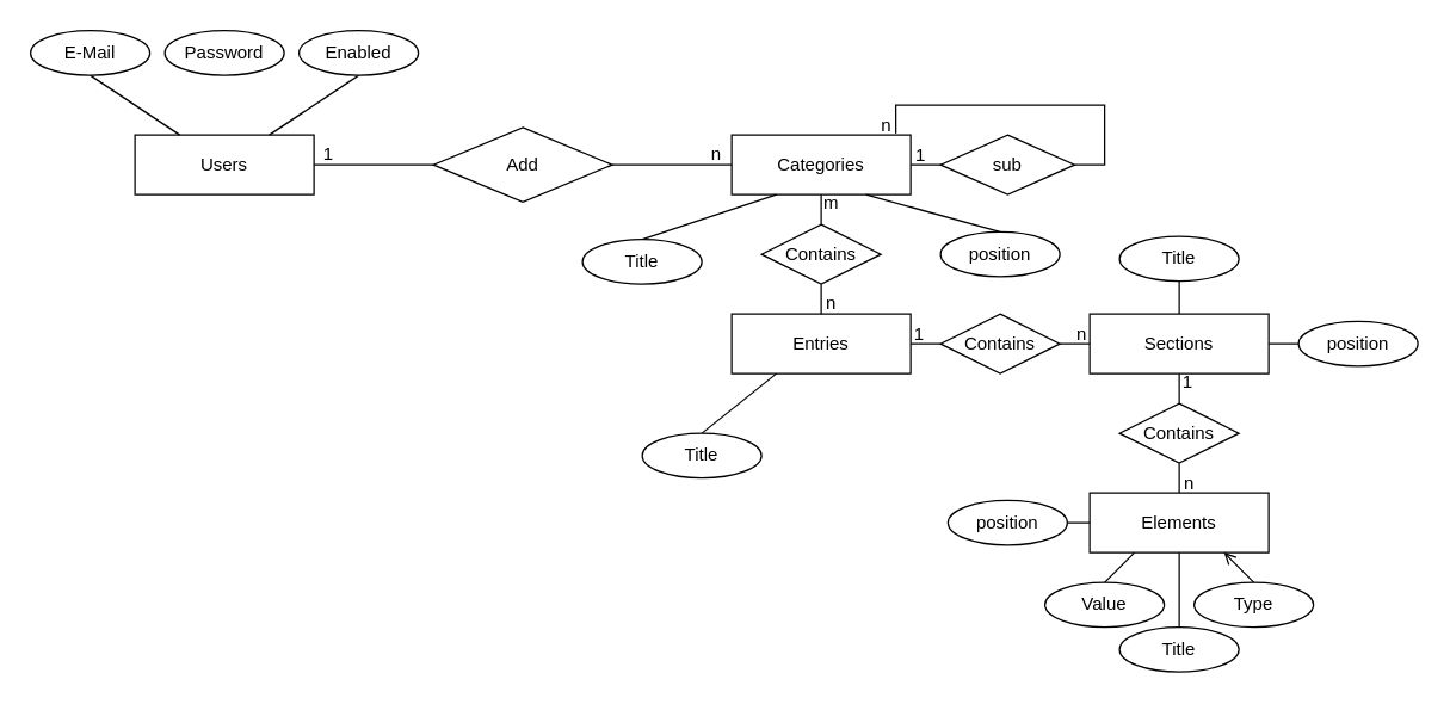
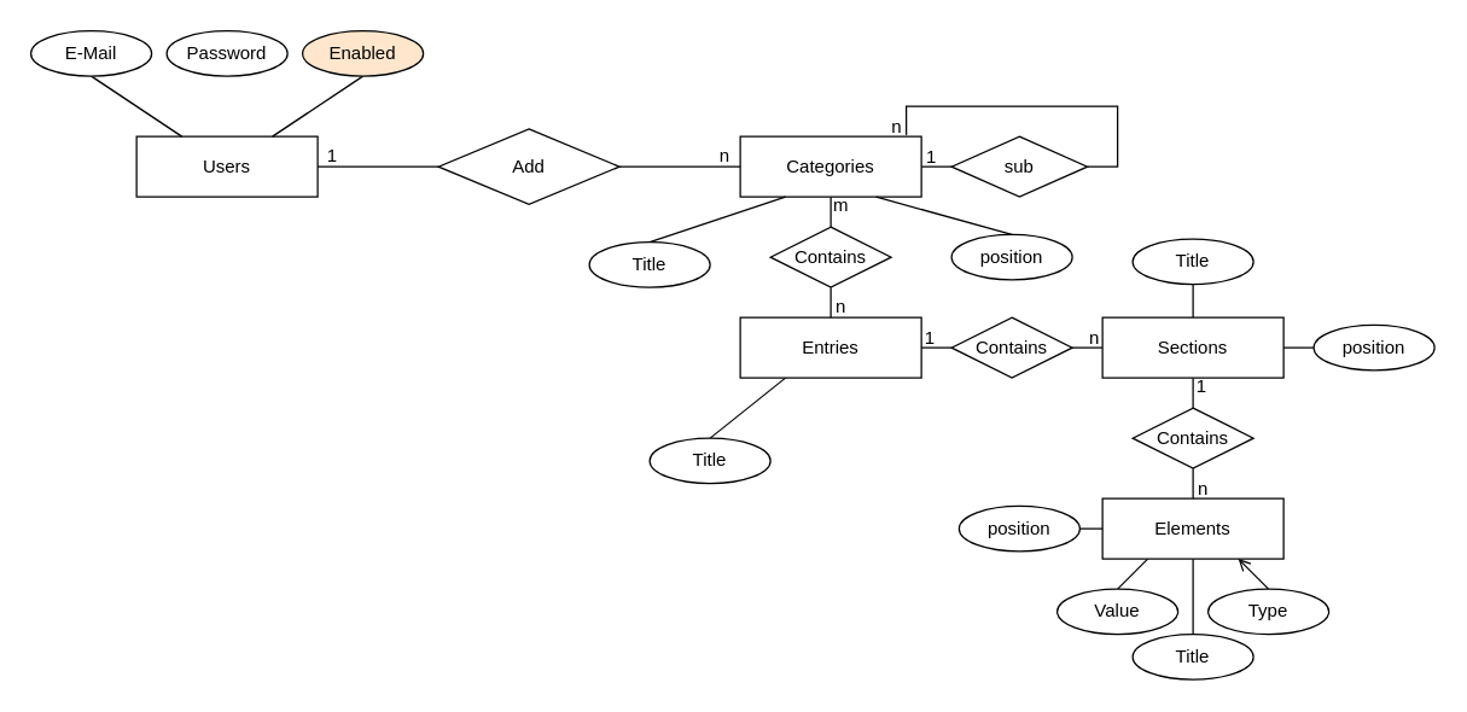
  <mxCell id="0" />
  <mxCell id="1" parent="0" />
  <mxCell id="2" style="edgeStyle=none;rounded=0;orthogonalLoop=1;jettySize=auto;html=1;exitX=1;exitY=0.5;exitDx=0;exitDy=0;entryX=0.111;entryY=0.5;entryDx=0;entryDy=0;entryPerimeter=0;endArrow=none;endFill=0;" parent="1" source="4" target="8" edge="1"><mxGeometry relative="1" as="geometry" /></mxCell>
  <mxCell id="3" style="edgeStyle=orthogonalEdgeStyle;rounded=0;orthogonalLoop=1;jettySize=auto;html=1;exitX=0.5;exitY=1;exitDx=0;exitDy=0;entryX=0.5;entryY=0;entryDx=0;entryDy=0;endArrow=none;endFill=0;" parent="1" source="4" target="24" edge="1"><mxGeometry relative="1" as="geometry" /></mxCell>
  <mxCell id="4" value="Categories" style="rounded=0;whiteSpace=wrap;html=1;labelBackgroundColor=none;" parent="1" vertex="1"><mxGeometry x="490" y="90" width="120" height="40" as="geometry" /></mxCell>
  <mxCell id="5" style="rounded=0;orthogonalLoop=1;jettySize=auto;html=1;exitX=0.5;exitY=0;exitDx=0;exitDy=0;entryX=0.25;entryY=1;entryDx=0;entryDy=0;endArrow=none;endFill=0;" parent="1" source="6" target="4" edge="1"><mxGeometry relative="1" as="geometry" /></mxCell>
  <mxCell id="6" value="Title" style="ellipse;whiteSpace=wrap;html=1;labelBackgroundColor=none;" parent="1" vertex="1"><mxGeometry x="390" y="160" width="80" height="30" as="geometry" /></mxCell>
  <mxCell id="7" style="edgeStyle=orthogonalEdgeStyle;rounded=0;orthogonalLoop=1;jettySize=auto;html=1;exitX=1;exitY=0.5;exitDx=0;exitDy=0;endArrow=none;endFill=0;entryX=0.917;entryY=-0.025;entryDx=0;entryDy=0;entryPerimeter=0;" parent="1" source="8" target="4" edge="1"><mxGeometry relative="1" as="geometry"><mxPoint x="650" y="70" as="targetPoint" /><Array as="points"><mxPoint x="740" y="110" /><mxPoint x="740" y="70" /><mxPoint x="600" y="70" /></Array></mxGeometry></mxCell>
  <mxCell id="8" value="sub" style="rhombus;whiteSpace=wrap;html=1;labelBackgroundColor=none;" parent="1" vertex="1"><mxGeometry x="630" y="90" width="90" height="40" as="geometry" /></mxCell>
  <mxCell id="9" value="Users" style="rounded=0;whiteSpace=wrap;html=1;labelBackgroundColor=none;" parent="1" vertex="1"><mxGeometry x="90" y="90" width="120" height="40" as="geometry" /></mxCell>
  <mxCell id="10" style="rounded=0;orthogonalLoop=1;jettySize=auto;html=1;exitX=0.5;exitY=1;exitDx=0;exitDy=0;entryX=0.25;entryY=0;entryDx=0;entryDy=0;endArrow=none;endFill=0;" parent="1" source="11" target="9" edge="1"><mxGeometry relative="1" as="geometry" /></mxCell>
  <mxCell id="11" value="E-Mail" style="ellipse;whiteSpace=wrap;html=1;labelBackgroundColor=none;" parent="1" vertex="1"><mxGeometry x="20" y="20" width="80" height="30" as="geometry" /></mxCell>
  <mxCell id="12" value="Password" style="ellipse;whiteSpace=wrap;html=1;labelBackgroundColor=none;" parent="1" vertex="1"><mxGeometry x="110" y="20" width="80" height="30" as="geometry" /></mxCell>
  <mxCell id="13" style="edgeStyle=none;rounded=0;orthogonalLoop=1;jettySize=auto;html=1;exitX=0.5;exitY=1;exitDx=0;exitDy=0;entryX=0.75;entryY=0;entryDx=0;entryDy=0;endArrow=none;endFill=0;" parent="1" source="14" target="9" edge="1"><mxGeometry relative="1" as="geometry" /></mxCell>
- <mxCell id="14" value="Enabled" style="ellipse;whiteSpace=wrap;html=1;labelBackgroundColor=none;" parent="1" vertex="1"><mxGeometry x="200" y="20" width="80" height="30" as="geometry" /></mxCell>
+ <mxCell id="14" value="Enabled" style="ellipse;whiteSpace=wrap;html=1;labelBackgroundColor=none;fillColor=#ffe6cc;" parent="1" vertex="1"><mxGeometry x="200" y="20" width="80" height="30" as="geometry" /></mxCell>
  <mxCell id="15" style="edgeStyle=none;rounded=0;orthogonalLoop=1;jettySize=auto;html=1;exitX=0;exitY=0.5;exitDx=0;exitDy=0;entryX=1;entryY=0.5;entryDx=0;entryDy=0;endArrow=none;endFill=0;" parent="1" source="17" target="9" edge="1"><mxGeometry relative="1" as="geometry" /></mxCell>
  <mxCell id="16" style="edgeStyle=none;rounded=0;orthogonalLoop=1;jettySize=auto;html=1;exitX=1;exitY=0.5;exitDx=0;exitDy=0;entryX=0;entryY=0.5;entryDx=0;entryDy=0;endArrow=none;endFill=0;" parent="1" source="17" target="4" edge="1"><mxGeometry relative="1" as="geometry" /></mxCell>
  <mxCell id="17" value="Add" style="rhombus;whiteSpace=wrap;html=1;labelBackgroundColor=none;" parent="1" vertex="1"><mxGeometry x="290" y="85" width="120" height="50" as="geometry" /></mxCell>
  <mxCell id="18" value="n" style="text;html=1;strokeColor=none;fillColor=none;align=center;verticalAlign=middle;whiteSpace=wrap;rounded=0;labelBackgroundColor=none;" parent="1" vertex="1"><mxGeometry x="450" y="88" width="60" height="30" as="geometry" /></mxCell>
  <mxCell id="19" value="1" style="text;html=1;strokeColor=none;fillColor=none;align=center;verticalAlign=middle;whiteSpace=wrap;rounded=0;labelBackgroundColor=none;" parent="1" vertex="1"><mxGeometry x="190" y="88" width="60" height="30" as="geometry" /></mxCell>
  <mxCell id="20" style="rounded=0;orthogonalLoop=1;jettySize=auto;html=1;exitX=0.25;exitY=1;exitDx=0;exitDy=0;endArrow=none;endFill=0;entryX=0.5;entryY=0;entryDx=0;entryDy=0;" parent="1" source="21" target="29" edge="1"><mxGeometry relative="1" as="geometry" /></mxCell>
  <mxCell id="21" value="Entries" style="rounded=0;whiteSpace=wrap;html=1;labelBackgroundColor=none;" parent="1" vertex="1"><mxGeometry x="490" y="210" width="120" height="40" as="geometry" /></mxCell>
  <mxCell id="22" style="edgeStyle=orthogonalEdgeStyle;rounded=0;orthogonalLoop=1;jettySize=auto;html=1;exitX=0.5;exitY=1;exitDx=0;exitDy=0;endArrow=none;endFill=0;" parent="1" source="24" target="24" edge="1"><mxGeometry relative="1" as="geometry" /></mxCell>
  <mxCell id="23" style="edgeStyle=orthogonalEdgeStyle;rounded=0;orthogonalLoop=1;jettySize=auto;html=1;exitX=0.5;exitY=1;exitDx=0;exitDy=0;entryX=0.5;entryY=0;entryDx=0;entryDy=0;endArrow=none;endFill=0;" parent="1" source="24" target="21" edge="1"><mxGeometry relative="1" as="geometry" /></mxCell>
  <mxCell id="24" value="Contains" style="rhombus;whiteSpace=wrap;html=1;labelBackgroundColor=none;" parent="1" vertex="1"><mxGeometry x="510" y="150" width="80" height="40" as="geometry" /></mxCell>
  <mxCell id="25" value="1" style="text;html=1;strokeColor=none;fillColor=none;align=center;verticalAlign=middle;whiteSpace=wrap;rounded=0;labelBackgroundColor=none;" parent="1" vertex="1"><mxGeometry x="587" y="89" width="60" height="30" as="geometry" /></mxCell>
  <mxCell id="26" value="n" style="text;html=1;strokeColor=none;fillColor=none;align=center;verticalAlign=middle;whiteSpace=wrap;rounded=0;labelBackgroundColor=none;" parent="1" vertex="1"><mxGeometry x="564" y="69" width="60" height="30" as="geometry" /></mxCell>
  <mxCell id="27" value="n" style="text;html=1;strokeColor=none;fillColor=none;align=center;verticalAlign=middle;whiteSpace=wrap;rounded=0;labelBackgroundColor=none;" parent="1" vertex="1"><mxGeometry x="527" y="188" width="60" height="30" as="geometry" /></mxCell>
  <mxCell id="28" value="m" style="text;html=1;strokeColor=none;fillColor=none;align=center;verticalAlign=middle;whiteSpace=wrap;rounded=0;labelBackgroundColor=none;" parent="1" vertex="1"><mxGeometry x="527" y="121" width="60" height="30" as="geometry" /></mxCell>
  <mxCell id="29" value="Title" style="ellipse;whiteSpace=wrap;html=1;labelBackgroundColor=none;" parent="1" vertex="1"><mxGeometry x="430" y="290" width="80" height="30" as="geometry" /></mxCell>
  <mxCell id="30" style="edgeStyle=none;rounded=0;orthogonalLoop=1;jettySize=auto;html=1;exitX=0;exitY=0.5;exitDx=0;exitDy=0;entryX=1;entryY=0.5;entryDx=0;entryDy=0;endArrow=none;endFill=0;" parent="1" source="32" target="21" edge="1"><mxGeometry relative="1" as="geometry" /></mxCell>
  <mxCell id="31" style="edgeStyle=none;rounded=0;orthogonalLoop=1;jettySize=auto;html=1;exitX=1;exitY=0.5;exitDx=0;exitDy=0;entryX=0;entryY=0.5;entryDx=0;entryDy=0;endArrow=none;endFill=0;" parent="1" source="32" target="35" edge="1"><mxGeometry relative="1" as="geometry" /></mxCell>
  <mxCell id="32" value="Contains" style="rhombus;whiteSpace=wrap;html=1;labelBackgroundColor=none;" parent="1" vertex="1"><mxGeometry x="630" y="210" width="80" height="40" as="geometry" /></mxCell>
  <mxCell id="33" style="edgeStyle=none;rounded=0;orthogonalLoop=1;jettySize=auto;html=1;exitX=0.5;exitY=0;exitDx=0;exitDy=0;entryX=0.5;entryY=1;entryDx=0;entryDy=0;endArrow=none;endFill=0;" parent="1" source="35" target="36" edge="1"><mxGeometry relative="1" as="geometry" /></mxCell>
  <mxCell id="34" style="edgeStyle=none;rounded=0;orthogonalLoop=1;jettySize=auto;html=1;exitX=0.5;exitY=1;exitDx=0;exitDy=0;entryX=0.5;entryY=0;entryDx=0;entryDy=0;endArrow=none;endFill=0;" parent="1" source="35" target="38" edge="1"><mxGeometry relative="1" as="geometry" /></mxCell>
  <mxCell id="35" value="Sections" style="rounded=0;whiteSpace=wrap;html=1;labelBackgroundColor=none;" parent="1" vertex="1"><mxGeometry x="730" y="210" width="120" height="40" as="geometry" /></mxCell>
  <mxCell id="36" value="Title" style="ellipse;whiteSpace=wrap;html=1;labelBackgroundColor=none;" parent="1" vertex="1"><mxGeometry x="750" y="158" width="80" height="30" as="geometry" /></mxCell>
  <mxCell id="37" style="edgeStyle=none;rounded=0;orthogonalLoop=1;jettySize=auto;html=1;exitX=0.5;exitY=1;exitDx=0;exitDy=0;entryX=0.5;entryY=0;entryDx=0;entryDy=0;endArrow=none;endFill=0;" parent="1" source="38" target="41" edge="1"><mxGeometry relative="1" as="geometry" /></mxCell>
  <mxCell id="38" value="Contains" style="rhombus;whiteSpace=wrap;html=1;labelBackgroundColor=none;" parent="1" vertex="1"><mxGeometry x="750" y="270" width="80" height="40" as="geometry" /></mxCell>
  <mxCell id="39" style="edgeStyle=none;rounded=0;orthogonalLoop=1;jettySize=auto;html=1;exitX=0.25;exitY=1;exitDx=0;exitDy=0;entryX=0.5;entryY=0;entryDx=0;entryDy=0;endArrow=none;endFill=0;" parent="1" source="41" target="43" edge="1"><mxGeometry relative="1" as="geometry" /></mxCell>
  <mxCell id="40" style="edgeStyle=none;rounded=0;orthogonalLoop=1;jettySize=auto;html=1;exitX=0.5;exitY=1;exitDx=0;exitDy=0;entryX=0.5;entryY=0;entryDx=0;entryDy=0;endArrow=none;endFill=0;" parent="1" source="41" target="42" edge="1"><mxGeometry relative="1" as="geometry" /></mxCell>
  <mxCell id="41" value="Elements" style="rounded=0;whiteSpace=wrap;html=1;labelBackgroundColor=none;" parent="1" vertex="1"><mxGeometry x="730" y="330" width="120" height="40" as="geometry" /></mxCell>
  <mxCell id="42" value="Title" style="ellipse;whiteSpace=wrap;html=1;labelBackgroundColor=none;" parent="1" vertex="1"><mxGeometry x="750" y="420" width="80" height="30" as="geometry" /></mxCell>
  <mxCell id="43" value="Value" style="ellipse;whiteSpace=wrap;html=1;labelBackgroundColor=none;" parent="1" vertex="1"><mxGeometry x="700" y="390" width="80" height="30" as="geometry" /></mxCell>
  <mxCell id="44" value="" style="edgeStyle=none;rounded=0;orthogonalLoop=1;jettySize=auto;html=1;endArrow=open;endFill=0;exitX=0.5;exitY=0;exitDx=0;exitDy=0;entryX=0.75;entryY=1;entryDx=0;entryDy=0;" parent="1" source="45" target="41" edge="1"><mxGeometry relative="1" as="geometry" /></mxCell>
  <mxCell id="45" value="Type" style="ellipse;whiteSpace=wrap;html=1;labelBackgroundColor=none;" parent="1" vertex="1"><mxGeometry x="800" y="390" width="80" height="30" as="geometry" /></mxCell>
  <mxCell id="46" value="n" style="text;html=1;strokeColor=none;fillColor=none;align=center;verticalAlign=middle;whiteSpace=wrap;rounded=0;labelBackgroundColor=none;" parent="1" vertex="1"><mxGeometry x="695" y="209" width="60" height="30" as="geometry" /></mxCell>
  <mxCell id="47" value="1" style="text;html=1;strokeColor=none;fillColor=none;align=center;verticalAlign=middle;whiteSpace=wrap;rounded=0;labelBackgroundColor=none;" parent="1" vertex="1"><mxGeometry x="586" y="209" width="60" height="30" as="geometry" /></mxCell>
  <mxCell id="48" value="n" style="text;html=1;strokeColor=none;fillColor=none;align=center;verticalAlign=middle;whiteSpace=wrap;rounded=0;labelBackgroundColor=none;" parent="1" vertex="1"><mxGeometry x="767" y="309" width="60" height="30" as="geometry" /></mxCell>
  <mxCell id="49" value="1" style="text;html=1;strokeColor=none;fillColor=none;align=center;verticalAlign=middle;whiteSpace=wrap;rounded=0;labelBackgroundColor=none;" parent="1" vertex="1"><mxGeometry x="766" y="241" width="60" height="30" as="geometry" /></mxCell>
  <mxCell id="50" style="edgeStyle=none;rounded=0;orthogonalLoop=1;jettySize=auto;html=1;exitX=0;exitY=0.5;exitDx=0;exitDy=0;entryX=1;entryY=0.5;entryDx=0;entryDy=0;endArrow=none;endFill=0;" parent="1" source="51" target="35" edge="1"><mxGeometry relative="1" as="geometry" /></mxCell>
  <mxCell id="51" value="position" style="ellipse;whiteSpace=wrap;html=1;labelBackgroundColor=none;" parent="1" vertex="1"><mxGeometry x="870" y="215" width="80" height="30" as="geometry" /></mxCell>
  <mxCell id="52" style="edgeStyle=none;rounded=0;orthogonalLoop=1;jettySize=auto;html=1;exitX=1;exitY=0.5;exitDx=0;exitDy=0;entryX=0;entryY=0.5;entryDx=0;entryDy=0;endArrow=none;endFill=0;" parent="1" source="53" target="41" edge="1"><mxGeometry relative="1" as="geometry" /></mxCell>
  <mxCell id="53" value="position" style="ellipse;whiteSpace=wrap;html=1;labelBackgroundColor=none;" parent="1" vertex="1"><mxGeometry x="635" y="335" width="80" height="30" as="geometry" /></mxCell>
  <mxCell id="54" style="rounded=0;orthogonalLoop=1;jettySize=auto;html=1;exitX=0.5;exitY=0;exitDx=0;exitDy=0;entryX=0.75;entryY=1;entryDx=0;entryDy=0;endArrow=none;endFill=0;" parent="1" source="55" target="4" edge="1"><mxGeometry relative="1" as="geometry"><mxPoint x="610" y="150" as="targetPoint" /></mxGeometry></mxCell>
  <mxCell id="55" value="position" style="ellipse;whiteSpace=wrap;html=1;labelBackgroundColor=none;" parent="1" vertex="1"><mxGeometry x="630" y="155" width="80" height="30" as="geometry" /></mxCell>
